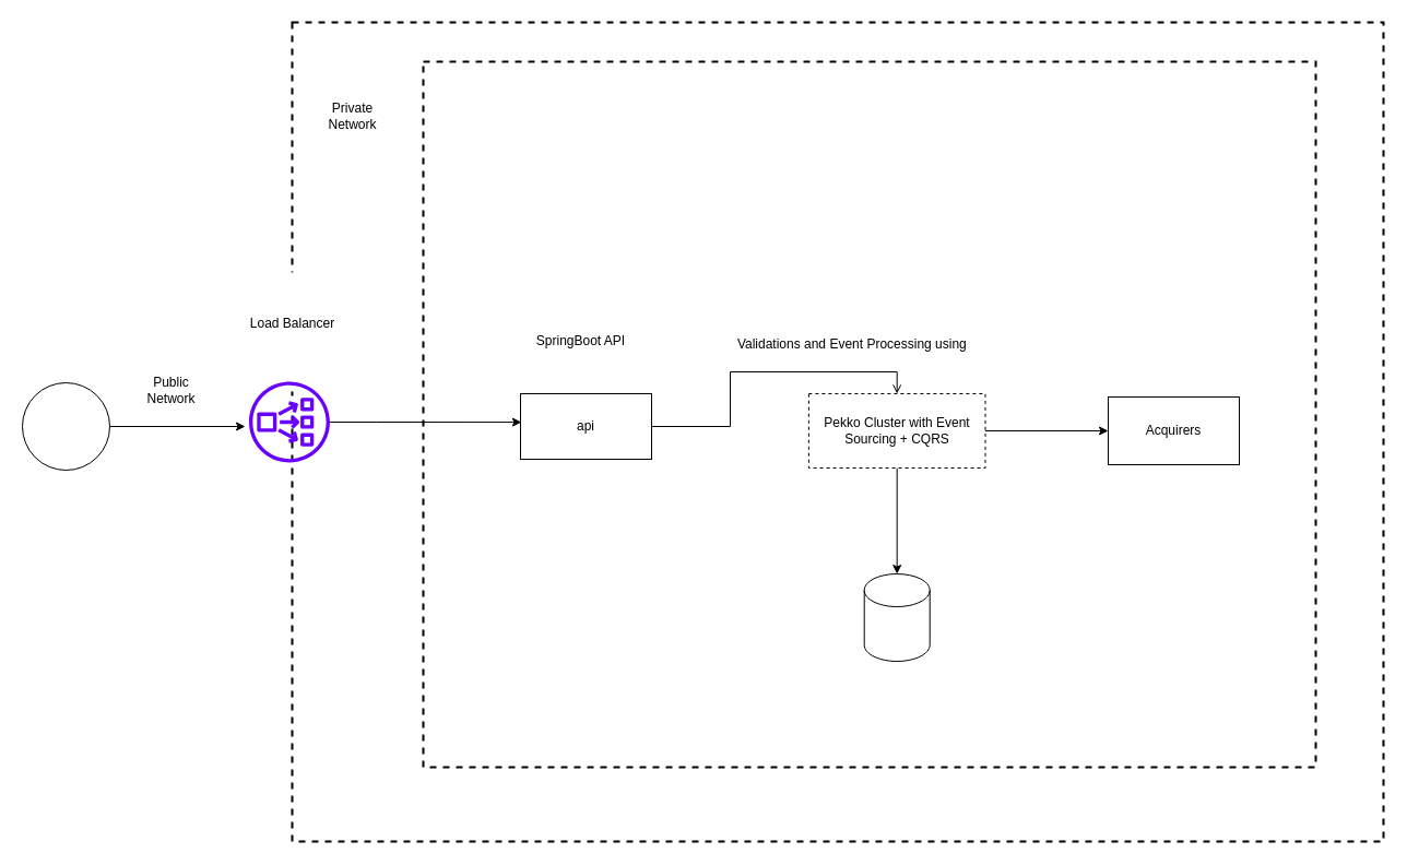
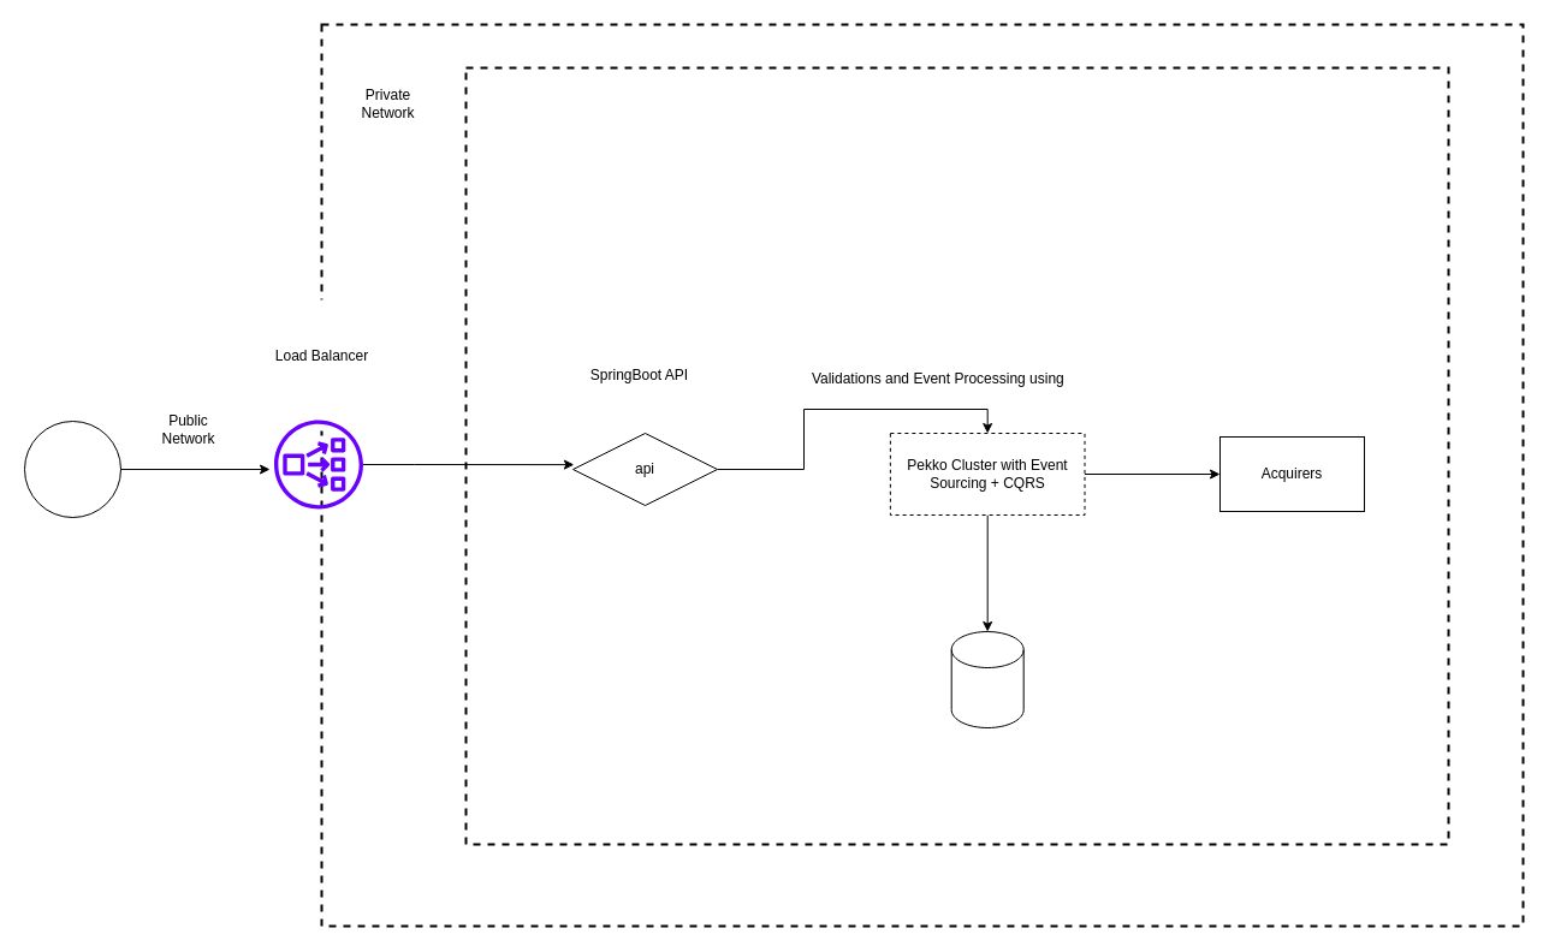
  <mxCell id="0" />
  <mxCell id="1" parent="0" />
  <mxCell id="2" value="" style="rounded=0;whiteSpace=wrap;html=1;fontStyle=1;fillColor=default;strokeWidth=2;fillStyle=auto;dashed=1;" parent="1" vertex="1"><mxGeometry x="267" y="20" width="999" height="750" as="geometry" /></mxCell>
  <mxCell id="3" value="" style="rounded=0;whiteSpace=wrap;html=1;fontStyle=1;fillColor=none;strokeWidth=2;dashed=1;" parent="1" vertex="1"><mxGeometry x="387" y="56" width="817" height="646" as="geometry" /></mxCell>
  <mxCell id="4" value="" style="ellipse;whiteSpace=wrap;html=1;aspect=fixed;strokeWidth=0;strokeColor=none;" parent="1" vertex="1"><mxGeometry x="217" y="248.5" width="110" height="110" as="geometry" /></mxCell>
  <mxCell id="5" style="edgeStyle=orthogonalEdgeStyle;rounded=0;orthogonalLoop=1;jettySize=auto;html=1;entryX=0.11;entryY=0.511;entryDx=0;entryDy=0;entryPerimeter=0;" parent="1" source="6" target="3" edge="1"><mxGeometry relative="1" as="geometry" /></mxCell>
  <mxCell id="6" value="" style="outlineConnect=0;dashed=0;verticalLabelPosition=bottom;verticalAlign=top;align=center;html=1;fontSize=12;fontStyle=0;aspect=fixed;pointerEvents=1;shape=mxgraph.aws4.network_load_balancer;fillColor=#6a00ff;strokeColor=#3700CC;fontColor=#ffffff;" parent="1" vertex="1"><mxGeometry x="227.5" y="349" width="74" height="74" as="geometry" /></mxCell>
  <mxCell id="7" value="Public &lt;br&gt;Network" style="text;html=1;align=center;verticalAlign=middle;resizable=0;points=[];autosize=1;strokeColor=none;" parent="1" vertex="1"><mxGeometry x="129" y="341" width="54" height="32" as="geometry" /></mxCell>
- <mxCell id="8" value="Private&lt;br&gt;Network" style="text;html=1;align=center;verticalAlign=middle;resizable=0;points=[];autosize=1;strokeColor=none;" parent="1" vertex="1"><mxGeometry x="295" y="90" width="54" height="32" as="geometry" /></mxCell>
+ <mxCell id="8" value="Private&lt;br&gt;Network" style="text;html=1;align=center;verticalAlign=middle;resizable=0;points=[];autosize=1;strokeColor=none;" parent="1" vertex="1"><mxGeometry x="295" y="70" width="54" height="32" as="geometry" /></mxCell>
  <mxCell id="9" value="Load Balancer" style="text;html=1;align=center;verticalAlign=middle;resizable=0;points=[];autosize=1;strokeColor=none;" parent="1" vertex="1"><mxGeometry x="223" y="287" width="87" height="18" as="geometry" /></mxCell>
  <mxCell id="10" value="" style="group" parent="1" vertex="1" connectable="0"><mxGeometry x="20" y="350" width="80" height="80" as="geometry" /></mxCell>
  <mxCell id="11" value="" style="ellipse;whiteSpace=wrap;html=1;aspect=fixed;fillStyle=auto;" parent="10" vertex="1"><mxGeometry width="80" height="80" as="geometry" /></mxCell>
- <mxCell id="12" style="edgeStyle=orthogonalEdgeStyle;rounded=0;orthogonalLoop=1;jettySize=auto;html=1;entryX=0.5;entryY=0;entryDx=0;entryDy=0;endArrow=open;" parent="1" source="13" target="17" edge="1"><mxGeometry relative="1" as="geometry" /></mxCell>
- <mxCell id="13" value="api" style="rounded=0;whiteSpace=wrap;html=1;" parent="1" vertex="1"><mxGeometry x="476" y="360" width="120" height="60" as="geometry" /></mxCell>
+ <mxCell id="12" style="edgeStyle=orthogonalEdgeStyle;rounded=0;orthogonalLoop=1;jettySize=auto;html=1;entryX=0.5;entryY=0;entryDx=0;entryDy=0;" parent="1" source="13" target="17" edge="1"><mxGeometry relative="1" as="geometry" /></mxCell>
+ <mxCell id="13" value="api" style="rhombus;whiteSpace=wrap;html=1;" parent="1" vertex="1"><mxGeometry x="476" y="360" width="120" height="60" as="geometry" /></mxCell>
  <mxCell id="14" value="" style="shape=cylinder3;whiteSpace=wrap;html=1;boundedLbl=1;backgroundOutline=1;size=15;" parent="1" vertex="1"><mxGeometry x="790.69" y="525" width="60" height="80" as="geometry" /></mxCell>
  <mxCell id="15" style="edgeStyle=orthogonalEdgeStyle;rounded=0;orthogonalLoop=1;jettySize=auto;html=1;" parent="1" source="17" target="18" edge="1"><mxGeometry relative="1" as="geometry" /></mxCell>
  <mxCell id="16" style="edgeStyle=orthogonalEdgeStyle;rounded=0;orthogonalLoop=1;jettySize=auto;html=1;entryX=0.5;entryY=0;entryDx=0;entryDy=0;entryPerimeter=0;" parent="1" source="17" target="14" edge="1"><mxGeometry relative="1" as="geometry" /></mxCell>
  <mxCell id="17" value="Pekko Cluster with Event Sourcing + CQRS" style="rounded=0;whiteSpace=wrap;html=1;dashed=1;" parent="1" vertex="1"><mxGeometry x="739.89" y="360" width="161.61" height="68" as="geometry" /></mxCell>
  <mxCell id="18" value="Acquirers" style="rounded=0;whiteSpace=wrap;html=1;" parent="1" vertex="1"><mxGeometry x="1014" y="363" width="120" height="62" as="geometry" /></mxCell>
  <mxCell id="19" value="SpringBoot API" style="text;html=1;resizable=0;autosize=1;align=center;verticalAlign=middle;points=[];fillColor=none;strokeColor=none;rounded=0;fillStyle=auto;" parent="1" vertex="1"><mxGeometry x="481" y="298.5" width="99" height="26" as="geometry" /></mxCell>
  <mxCell id="20" value="Validations and Event Processing using&amp;nbsp;" style="text;html=1;resizable=0;autosize=1;align=center;verticalAlign=middle;points=[];fillColor=none;strokeColor=none;rounded=0;fillStyle=auto;" parent="1" vertex="1"><mxGeometry x="665" y="302" width="231" height="26" as="geometry" /></mxCell>
  <mxCell id="21" style="edgeStyle=orthogonalEdgeStyle;rounded=0;orthogonalLoop=1;jettySize=auto;html=1;entryX=-0.047;entryY=0.554;entryDx=0;entryDy=0;entryPerimeter=0;" edge="1" parent="1" source="11" target="6"><mxGeometry relative="1" as="geometry" /></mxCell>
